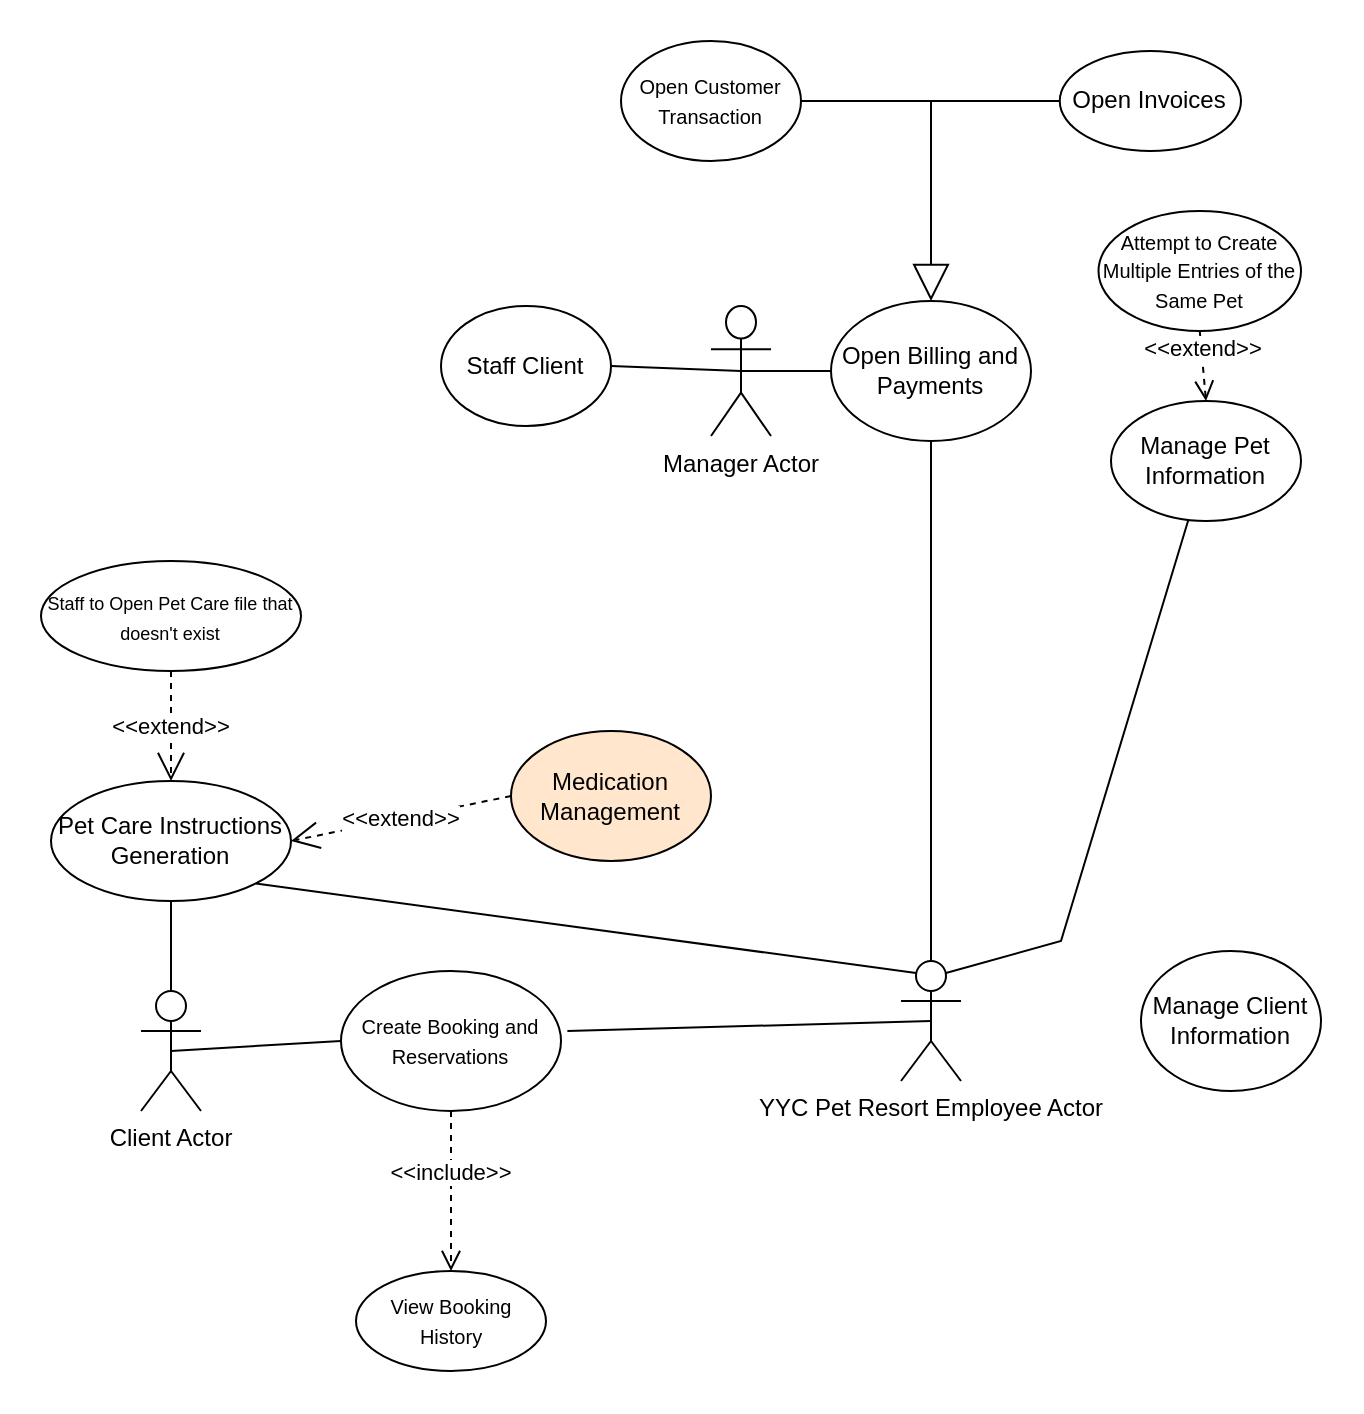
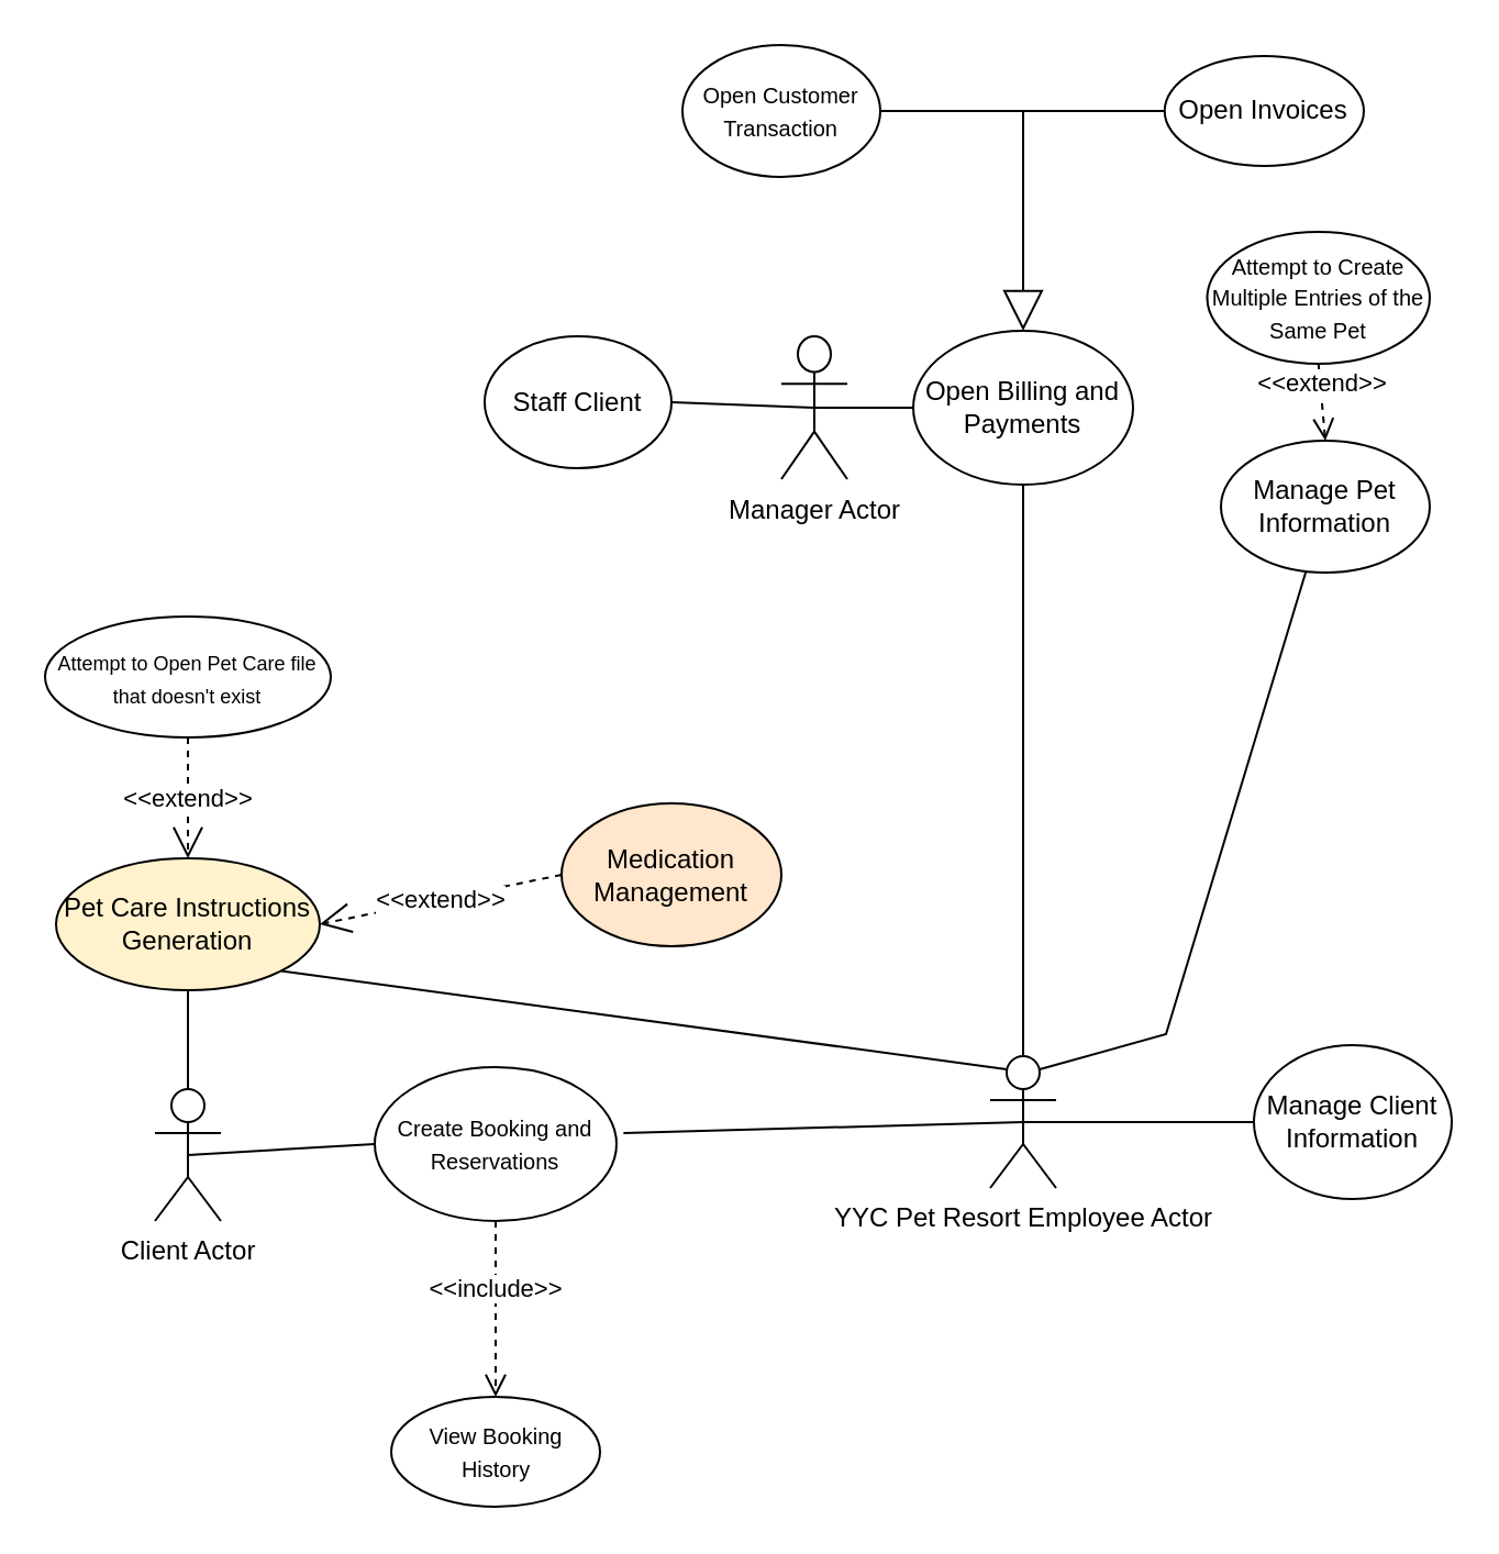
  <mxCell id="0" />
  <mxCell id="1" parent="0" />
  <mxCell id="2" value="YYC Pet Resort Employee Actor" style="shape=umlActor;verticalLabelPosition=bottom;verticalAlign=top;html=1;outlineConnect=0;" parent="1" vertex="1"><mxGeometry x="450" y="480" width="30" height="60" as="geometry" /></mxCell>
+ <mxCell id="3" value="" style="endArrow=none;html=1;rounded=0;exitX=0.5;exitY=0.5;exitDx=0;exitDy=0;exitPerimeter=0;" parent="1" source="2" target="4" edge="1"><mxGeometry width="50" height="50" relative="1" as="geometry"><mxPoint x="630" y="570" as="sourcePoint" /><mxPoint x="600" y="510" as="targetPoint" /></mxGeometry></mxCell>
  <mxCell id="4" value="Manage Client Information" style="ellipse;whiteSpace=wrap;html=1;" parent="1" vertex="1"><mxGeometry x="570" y="475" width="90" height="70" as="geometry" /></mxCell>
  <mxCell id="5" value="" style="endArrow=none;html=1;rounded=0;exitX=0.75;exitY=0.1;exitDx=0;exitDy=0;exitPerimeter=0;" parent="1" source="2" target="6" edge="1"><mxGeometry width="50" height="50" relative="1" as="geometry"><mxPoint x="480" y="486" as="sourcePoint" /><mxPoint x="590" y="450.606" as="targetPoint" /><Array as="points"><mxPoint x="530" y="470" /></Array></mxGeometry></mxCell>
  <mxCell id="6" value="Manage Pet Information" style="ellipse;whiteSpace=wrap;html=1;" parent="1" vertex="1"><mxGeometry x="555" y="200" width="95" height="60" as="geometry" /></mxCell>
  <mxCell id="7" value="&amp;lt;&amp;lt;extend&amp;gt;&amp;gt;" style="html=1;verticalAlign=bottom;endArrow=open;dashed=1;endSize=8;curved=0;rounded=0;entryX=0.5;entryY=0;entryDx=0;entryDy=0;exitX=0.5;exitY=1;exitDx=0;exitDy=0;" parent="1" source="8" target="6" edge="1"><mxGeometry relative="1" as="geometry"><mxPoint x="603" y="140" as="sourcePoint" /><mxPoint x="450" y="270" as="targetPoint" /></mxGeometry></mxCell>
  <mxCell id="8" value="&lt;font style=&quot;font-size: 10px;&quot;&gt;Attempt to Create Multiple Entries of the Same Pet&lt;/font&gt;" style="ellipse;whiteSpace=wrap;html=1;" parent="1" vertex="1"><mxGeometry x="548.75" y="105" width="101.25" height="60" as="geometry" /></mxCell>
  <mxCell id="9" value="Client Actor" style="shape=umlActor;verticalLabelPosition=bottom;verticalAlign=top;html=1;outlineConnect=0;" parent="1" vertex="1"><mxGeometry x="70" y="495" width="30" height="60" as="geometry" /></mxCell>
  <mxCell id="10" value="&lt;font style=&quot;font-size: 10px;&quot;&gt;Create Booking and Reservations&lt;/font&gt;" style="ellipse;whiteSpace=wrap;html=1;" parent="1" vertex="1"><mxGeometry x="170" y="485" width="110" height="70" as="geometry" /></mxCell>
  <mxCell id="11" value="" style="endArrow=none;html=1;rounded=0;exitX=0.5;exitY=0.5;exitDx=0;exitDy=0;exitPerimeter=0;entryX=0;entryY=0.5;entryDx=0;entryDy=0;" parent="1" source="9" target="10" edge="1"><mxGeometry width="50" height="50" relative="1" as="geometry"><mxPoint x="10" y="440" as="sourcePoint" /><mxPoint x="151.757" y="501.807" as="targetPoint" /></mxGeometry></mxCell>
  <mxCell id="12" value="" style="endArrow=none;html=1;rounded=0;exitX=0.5;exitY=0.5;exitDx=0;exitDy=0;exitPerimeter=0;entryX=1.029;entryY=0.429;entryDx=0;entryDy=0;entryPerimeter=0;" parent="1" source="2" target="10" edge="1"><mxGeometry width="50" height="50" relative="1" as="geometry"><mxPoint x="290" y="450" as="sourcePoint" /><mxPoint x="354.017" y="523.413" as="targetPoint" /></mxGeometry></mxCell>
  <mxCell id="13" value="&amp;lt;&amp;lt;include&amp;gt;&amp;gt;" style="html=1;verticalAlign=bottom;endArrow=open;dashed=1;endSize=8;curved=0;rounded=0;exitX=0.5;exitY=1;exitDx=0;exitDy=0;entryX=0.5;entryY=0;entryDx=0;entryDy=0;" parent="1" source="10" target="14" edge="1"><mxGeometry relative="1" as="geometry"><mxPoint x="135" y="510" as="sourcePoint" /><mxPoint x="225" y="643.556" as="targetPoint" /></mxGeometry></mxCell>
  <mxCell id="14" value="&lt;font style=&quot;font-size: 10px;&quot;&gt;&lt;font style=&quot;font-size: 10px;&quot;&gt;View Booking Histor&lt;/font&gt;y&lt;/font&gt;" style="ellipse;whiteSpace=wrap;html=1;" parent="1" vertex="1"><mxGeometry x="177.5" y="635" width="95" height="50" as="geometry" /></mxCell>
  <mxCell id="15" value="" style="endArrow=none;html=1;rounded=0;entryX=0.5;entryY=0;entryDx=0;entryDy=0;entryPerimeter=0;exitX=0.5;exitY=1;exitDx=0;exitDy=0;" parent="1" source="16" target="2" edge="1"><mxGeometry width="50" height="50" relative="1" as="geometry"><mxPoint x="465" y="410" as="sourcePoint" /><mxPoint x="290" y="450" as="targetPoint" /></mxGeometry></mxCell>
  <mxCell id="16" value="Open Billing and Payments" style="ellipse;whiteSpace=wrap;html=1;" parent="1" vertex="1"><mxGeometry x="415" y="150" width="100" height="70" as="geometry" /></mxCell>
  <mxCell id="17" value="" style="endArrow=block;endSize=16;endFill=0;html=1;rounded=0;entryX=0.5;entryY=0;entryDx=0;entryDy=0;" parent="1" target="16" edge="1"><mxGeometry width="160" relative="1" as="geometry"><mxPoint x="530" y="50" as="sourcePoint" /><mxPoint x="380" y="160" as="targetPoint" /><Array as="points"><mxPoint x="400" y="50" /><mxPoint x="465" y="50" /></Array></mxGeometry></mxCell>
  <mxCell id="18" value="&lt;font style=&quot;font-size: 10px;&quot;&gt;Open Customer Transaction&lt;/font&gt;" style="ellipse;whiteSpace=wrap;html=1;" parent="1" vertex="1"><mxGeometry x="310" y="20" width="90" height="60" as="geometry" /></mxCell>
  <mxCell id="19" value="Open Invoices" style="ellipse;whiteSpace=wrap;html=1;" parent="1" vertex="1"><mxGeometry x="529.38" y="25" width="90.62" height="50" as="geometry" /></mxCell>
  <mxCell id="20" value="" style="endArrow=none;html=1;rounded=0;" parent="1" source="9" target="21" edge="1"><mxGeometry width="50" height="50" relative="1" as="geometry"><mxPoint x="200" y="410" as="sourcePoint" /><mxPoint x="150" y="525" as="targetPoint" /></mxGeometry></mxCell>
- <mxCell id="21" value="Pet Care Instructions Generation" style="ellipse;whiteSpace=wrap;html=1;" parent="1" vertex="1"><mxGeometry x="25" y="390" width="120" height="60" as="geometry" /></mxCell>
+ <mxCell id="21" value="Pet Care Instructions Generation" style="ellipse;whiteSpace=wrap;html=1;fillColor=#fff2cc;" parent="1" vertex="1"><mxGeometry x="25" y="390" width="120" height="60" as="geometry" /></mxCell>
  <mxCell id="22" value="" style="endArrow=none;html=1;rounded=0;entryX=0.25;entryY=0.1;entryDx=0;entryDy=0;entryPerimeter=0;exitX=1;exitY=1;exitDx=0;exitDy=0;" parent="1" source="21" target="2" edge="1"><mxGeometry width="50" height="50" relative="1" as="geometry"><mxPoint x="225" y="470" as="sourcePoint" /><mxPoint x="275" y="420" as="targetPoint" /></mxGeometry></mxCell>
  <mxCell id="23" value="&amp;lt;&amp;lt;extend&amp;gt;&amp;gt;" style="endArrow=open;endSize=12;dashed=1;html=1;rounded=0;entryX=0.5;entryY=0;entryDx=0;entryDy=0;exitX=0.5;exitY=1;exitDx=0;exitDy=0;" parent="1" source="24" target="21" edge="1"><mxGeometry width="160" relative="1" as="geometry"><mxPoint x="85" y="320" as="sourcePoint" /><mxPoint x="445" y="490" as="targetPoint" /></mxGeometry></mxCell>
- <mxCell id="24" value="&lt;font style=&quot;font-size: 9px;&quot;&gt;Staff to Open Pet Care file that doesn't exist&lt;/font&gt;" style="ellipse;whiteSpace=wrap;html=1;" parent="1" vertex="1"><mxGeometry x="20" y="280" width="130" height="55" as="geometry" /></mxCell>
+ <mxCell id="24" value="&lt;font style=&quot;font-size: 9px;&quot;&gt;Attempt to Open Pet Care file that doesn't exist&lt;/font&gt;" style="ellipse;whiteSpace=wrap;html=1;" parent="1" vertex="1"><mxGeometry x="20" y="280" width="130" height="55" as="geometry" /></mxCell>
  <mxCell id="25" value="Staff Client" style="ellipse;whiteSpace=wrap;html=1;" parent="1" vertex="1"><mxGeometry x="220" y="152.5" width="85" height="60" as="geometry" /></mxCell>
  <mxCell id="26" value="Manager Actor" style="shape=umlActor;verticalLabelPosition=bottom;verticalAlign=top;html=1;" parent="1" vertex="1"><mxGeometry x="355" y="152.5" width="30" height="65" as="geometry" /></mxCell>
  <mxCell id="27" value="" style="endArrow=none;html=1;rounded=0;entryX=0;entryY=0.5;entryDx=0;entryDy=0;exitX=0.5;exitY=0.5;exitDx=0;exitDy=0;exitPerimeter=0;" parent="1" source="26" target="16" edge="1"><mxGeometry width="50" height="50" relative="1" as="geometry"><mxPoint x="300" y="250" as="sourcePoint" /><mxPoint x="350" y="200" as="targetPoint" /></mxGeometry></mxCell>
  <mxCell id="28" value="" style="endArrow=none;html=1;rounded=0;entryX=0.5;entryY=0.5;entryDx=0;entryDy=0;entryPerimeter=0;exitX=1;exitY=0.5;exitDx=0;exitDy=0;" parent="1" source="25" target="26" edge="1"><mxGeometry width="50" height="50" relative="1" as="geometry"><mxPoint x="260" y="340" as="sourcePoint" /><mxPoint x="310" y="290" as="targetPoint" /></mxGeometry></mxCell>
  <mxCell id="29" value="Medication Management" style="ellipse;whiteSpace=wrap;html=1;fillColor=#ffe6cc;" parent="1" vertex="1"><mxGeometry x="255" y="365" width="100" height="65" as="geometry" /></mxCell>
  <mxCell id="30" value="&amp;lt;&amp;lt;extend&amp;gt;&amp;gt;" style="endArrow=open;endSize=12;dashed=1;html=1;rounded=0;entryX=1;entryY=0.5;entryDx=0;entryDy=0;exitX=0;exitY=0.5;exitDx=0;exitDy=0;" parent="1" source="29" target="21" edge="1"><mxGeometry width="160" relative="1" as="geometry"><mxPoint x="190" y="420" as="sourcePoint" /><mxPoint x="350" y="420" as="targetPoint" /></mxGeometry></mxCell>
